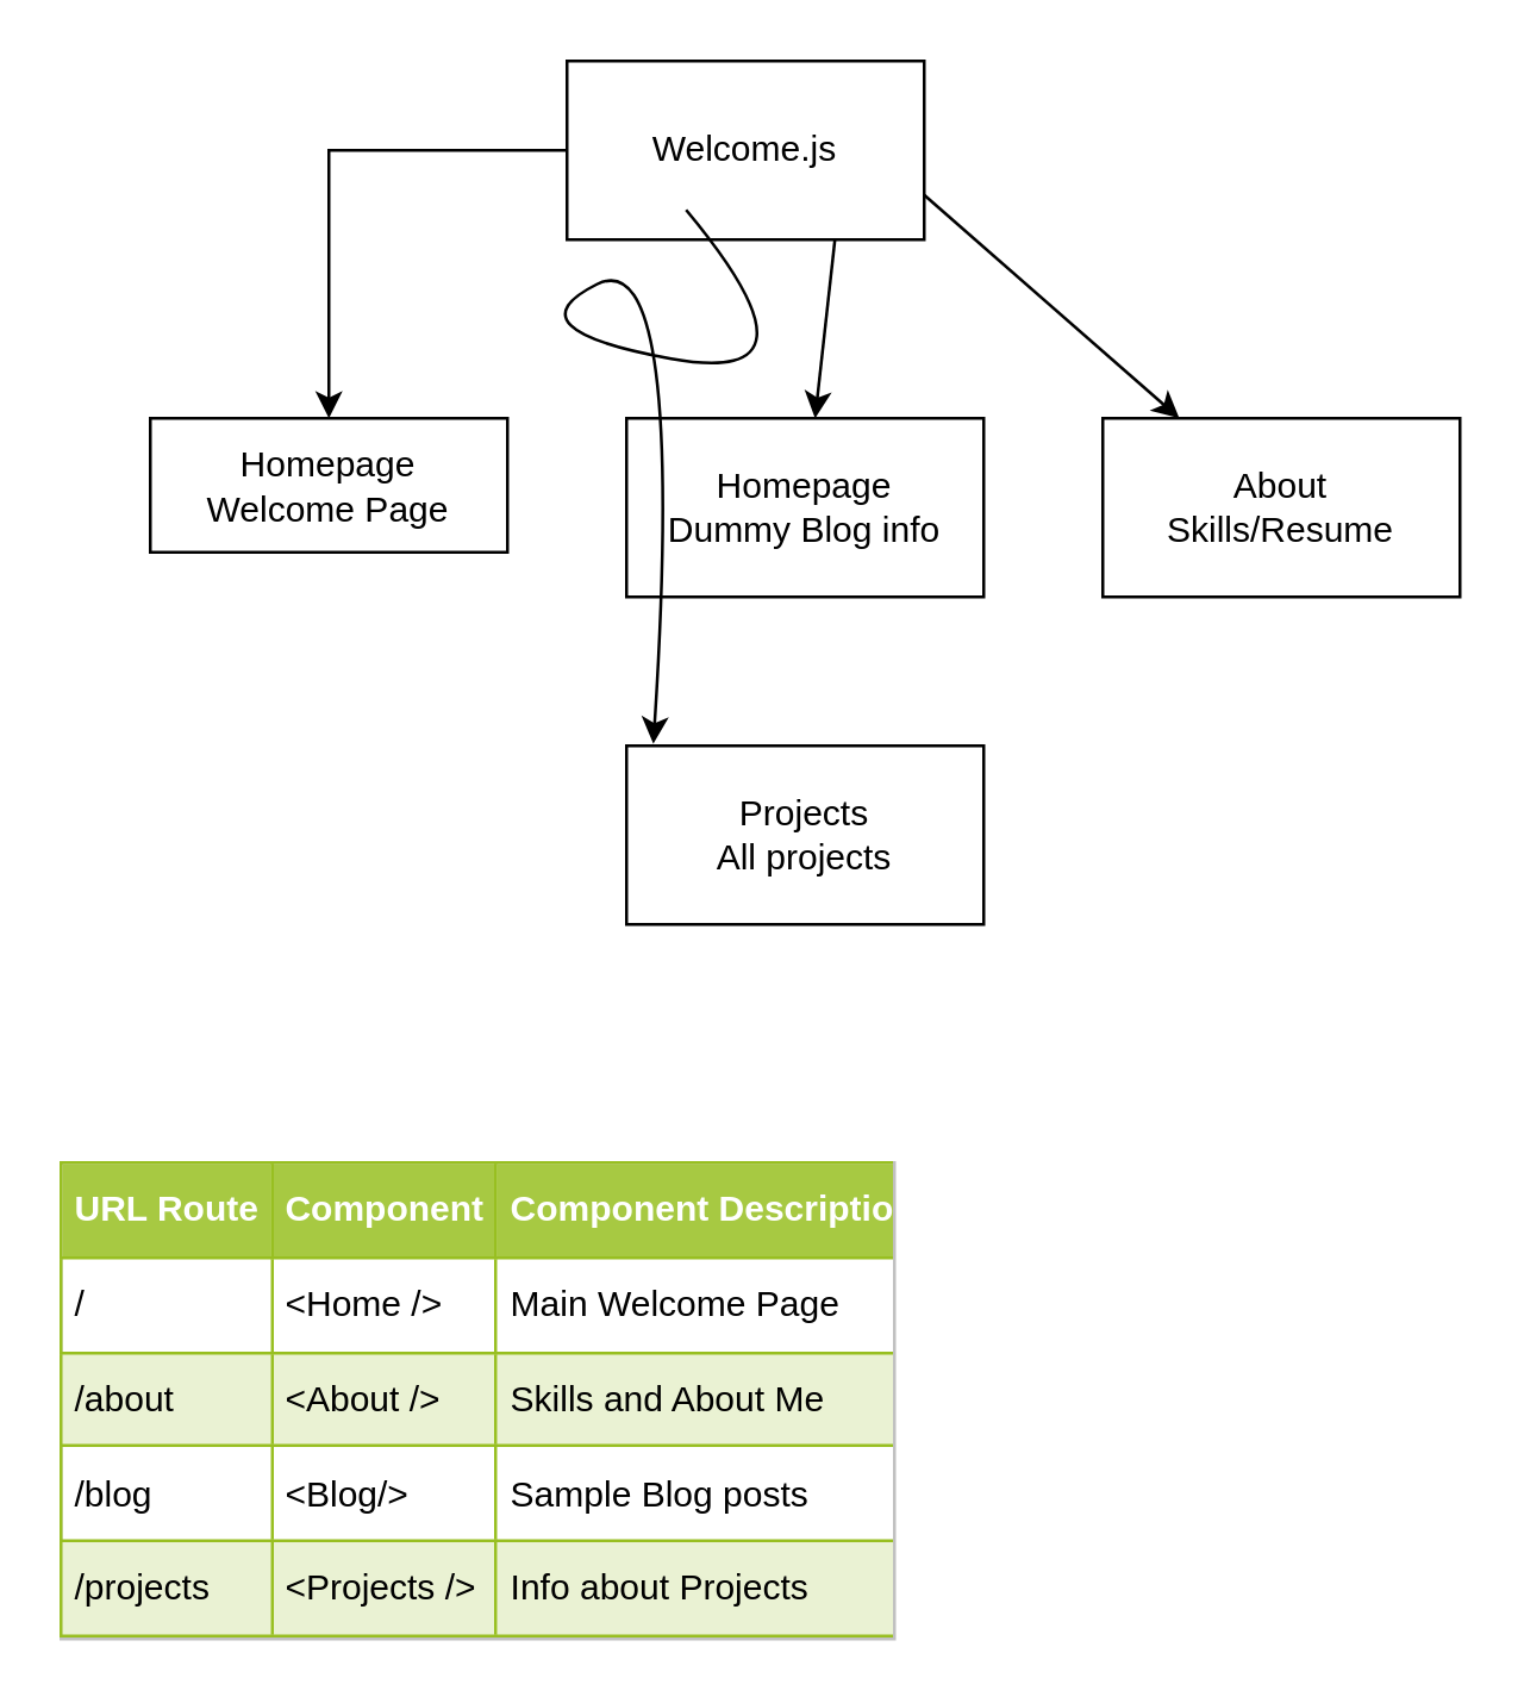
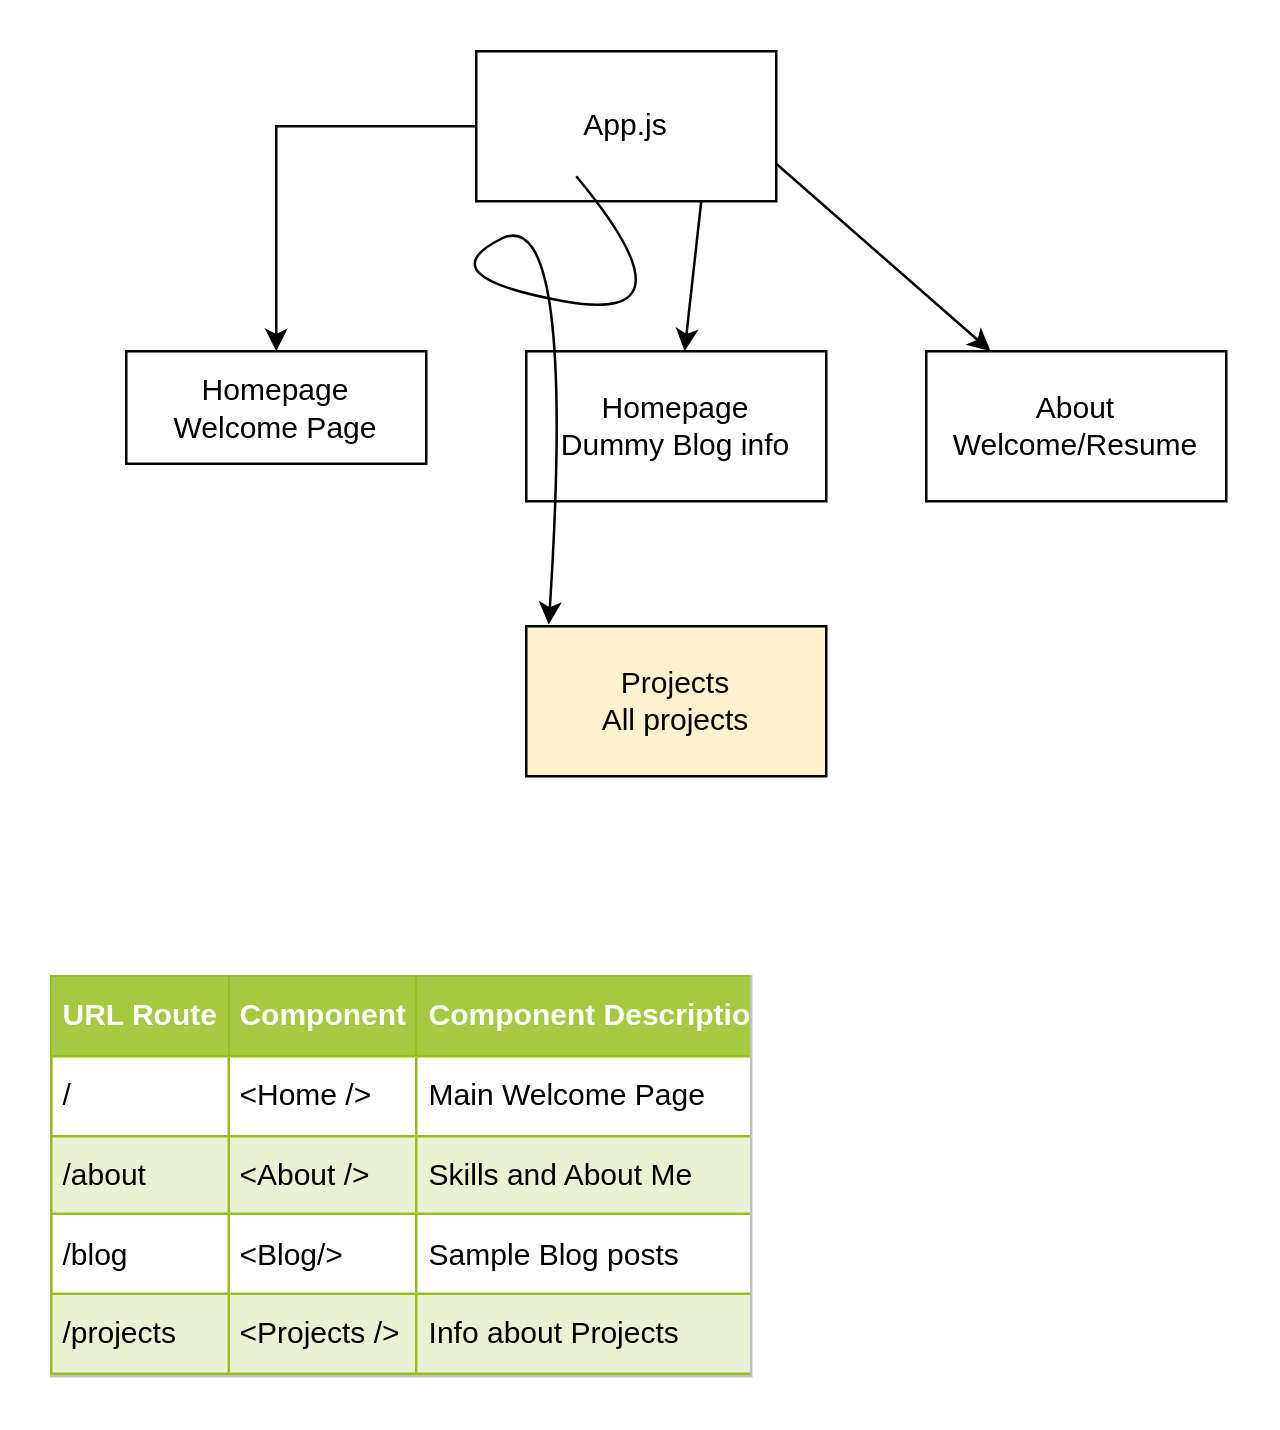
  <mxCell id="0" />
  <mxCell id="1" parent="0" />
- <mxCell id="2" value="Welcome.js" style="rounded=0;whiteSpace=wrap;html=1;" vertex="1" parent="1"><mxGeometry x="190" y="20" width="120" height="60" as="geometry" /></mxCell>
+ <mxCell id="2" value="App.js" style="rounded=0;whiteSpace=wrap;html=1;" vertex="1" parent="1"><mxGeometry x="190" y="20" width="120" height="60" as="geometry" /></mxCell>
  <mxCell id="3" value="Homepage&lt;br&gt;Welcome Page" style="rounded=0;whiteSpace=wrap;html=1;" vertex="1" parent="1"><mxGeometry x="50" y="140" width="120" height="45" as="geometry" /></mxCell>
  <mxCell id="4" value="Homepage&lt;br&gt;Dummy Blog info" style="rounded=0;whiteSpace=wrap;html=1;" vertex="1" parent="1"><mxGeometry x="210" y="140" width="120" height="60" as="geometry" /></mxCell>
- <mxCell id="5" value="About&lt;br&gt;Skills/Resume" style="rounded=0;whiteSpace=wrap;html=1;" vertex="1" parent="1"><mxGeometry x="370" y="140" width="120" height="60" as="geometry" /></mxCell>
- <mxCell id="6" value="Projects&lt;br&gt;All projects" style="rounded=0;whiteSpace=wrap;html=1;" vertex="1" parent="1"><mxGeometry x="210" y="250" width="120" height="60" as="geometry" /></mxCell>
+ <mxCell id="5" value="About&lt;br&gt;Welcome/Resume" style="rounded=0;whiteSpace=wrap;html=1;" vertex="1" parent="1"><mxGeometry x="370" y="140" width="120" height="60" as="geometry" /></mxCell>
+ <mxCell id="6" value="Projects&lt;br&gt;All projects" style="rounded=0;whiteSpace=wrap;html=1;fillColor=#fff2cc;" vertex="1" parent="1"><mxGeometry x="210" y="250" width="120" height="60" as="geometry" /></mxCell>
  <mxCell id="7" value="" style="edgeStyle=orthogonalEdgeStyle;rounded=0;orthogonalLoop=1;jettySize=auto;html=1;" edge="1" parent="1" source="2" target="3"><mxGeometry relative="1" as="geometry"><mxPoint x="65" y="60" as="sourcePoint" /></mxGeometry></mxCell>
  <mxCell id="8" value="" style="curved=1;endArrow=classic;html=1;entryX=0.075;entryY=-0.011;entryDx=0;entryDy=0;entryPerimeter=0;" edge="1" parent="1" target="6"><mxGeometry width="50" height="50" relative="1" as="geometry"><mxPoint x="230" y="70" as="sourcePoint" /><mxPoint x="280" y="80" as="targetPoint" /><Array as="points"><mxPoint x="280" y="130" /><mxPoint x="170" y="110" /><mxPoint x="230" y="80" /></Array></mxGeometry></mxCell>
  <mxCell id="9" value="" style="endArrow=classic;html=1;exitX=1;exitY=0.75;exitDx=0;exitDy=0;" edge="1" parent="1" source="2" target="5"><mxGeometry width="50" height="50" relative="1" as="geometry"><mxPoint x="330" y="80" as="sourcePoint" /><mxPoint x="380" y="30" as="targetPoint" /></mxGeometry></mxCell>
  <mxCell id="10" value="" style="endArrow=classic;html=1;exitX=0.75;exitY=1;exitDx=0;exitDy=0;" edge="1" parent="1" source="2" target="4"><mxGeometry width="50" height="50" relative="1" as="geometry"><mxPoint x="290" y="130" as="sourcePoint" /><mxPoint x="340" y="80" as="targetPoint" /></mxGeometry></mxCell>
  <mxCell id="11" value="&lt;table border=&quot;1&quot; width=&quot;100%&quot; cellpadding=&quot;4&quot; style=&quot;width: 100% ; height: 100% ; border-collapse: collapse&quot;&gt;&lt;tbody&gt;&lt;tr style=&quot;background-color: #a7c942 ; color: #ffffff ; border: 1px solid #98bf21&quot;&gt;&lt;th align=&quot;left&quot;&gt;URL Route&lt;/th&gt;&lt;th align=&quot;left&quot;&gt;Component&lt;/th&gt;&lt;th align=&quot;left&quot;&gt;Component Description&lt;/th&gt;&lt;/tr&gt;&lt;tr style=&quot;border: 1px solid #98bf21&quot;&gt;&lt;td&gt;/&lt;/td&gt;&lt;td&gt;&amp;lt;Home /&amp;gt;&lt;/td&gt;&lt;td&gt;Main Welcome Page&lt;/td&gt;&lt;/tr&gt;&lt;tr style=&quot;background-color: #eaf2d3 ; border: 1px solid #98bf21&quot;&gt;&lt;td&gt;/about&lt;/td&gt;&lt;td&gt;&amp;lt;About /&amp;gt;&lt;/td&gt;&lt;td&gt;Skills and About Me&lt;/td&gt;&lt;/tr&gt;&lt;tr style=&quot;border: 1px solid #98bf21&quot;&gt;&lt;td&gt;/blog&lt;/td&gt;&lt;td&gt;&amp;lt;Blog/&amp;gt;&lt;/td&gt;&lt;td&gt;Sample Blog posts&lt;/td&gt;&lt;/tr&gt;&lt;tr style=&quot;background-color: #eaf2d3 ; border: 1px solid #98bf21&quot;&gt;&lt;td&gt;/projects&lt;/td&gt;&lt;td&gt;&amp;lt;Projects /&amp;gt;&lt;/td&gt;&lt;td&gt;Info about Projects&lt;/td&gt;&lt;/tr&gt;&lt;/tbody&gt;&lt;/table&gt;" style="text;html=1;strokeColor=#c0c0c0;fillColor=#ffffff;overflow=fill;rounded=0;" vertex="1" parent="1"><mxGeometry x="20" y="390" width="280" height="160" as="geometry" /></mxCell>
